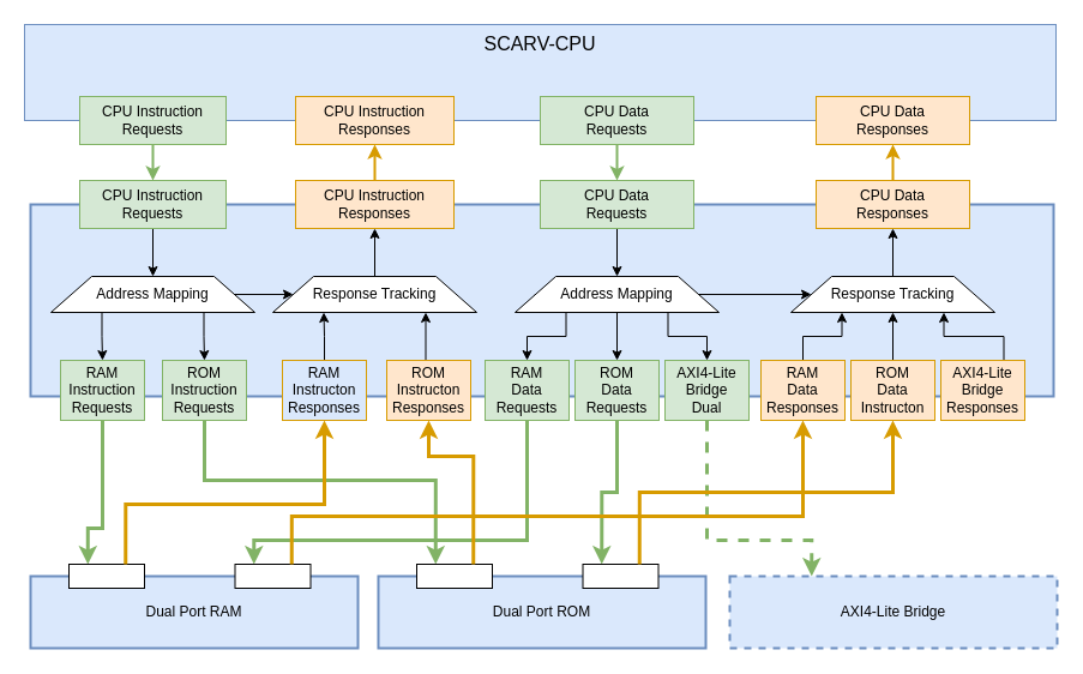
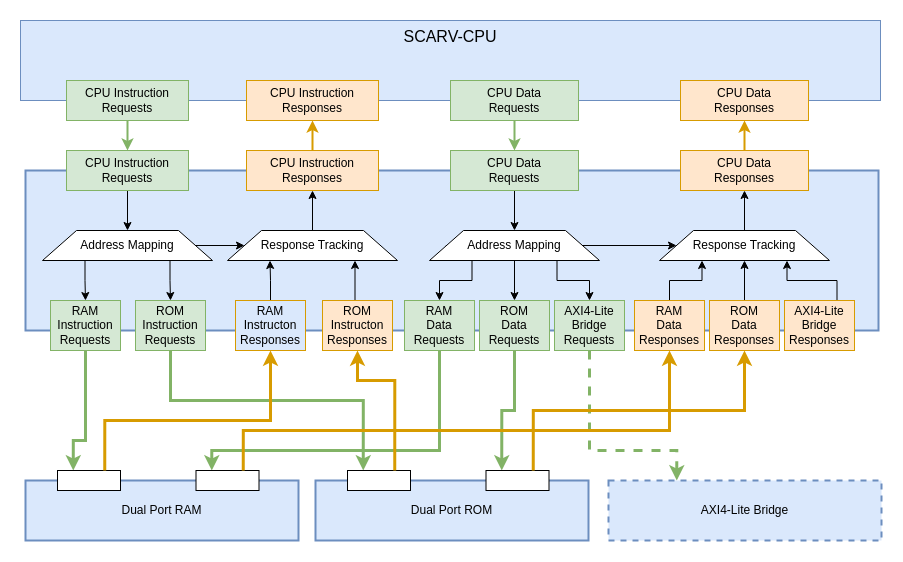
  <mxCell id="0" />
  <mxCell id="1" parent="0" />
  <mxCell id="2" value="Int" style="rounded=0;whiteSpace=wrap;html=1;strokeWidth=2;fillColor=#dae8fc;strokeColor=#6c8ebf;" vertex="1" parent="1"><mxGeometry x="25" y="170" width="853" height="160" as="geometry" /></mxCell>
  <mxCell id="3" style="edgeStyle=orthogonalEdgeStyle;rounded=0;orthogonalLoop=1;jettySize=auto;html=1;exitX=0.5;exitY=1;exitDx=0;exitDy=0;entryX=0.5;entryY=0;entryDx=0;entryDy=0;" edge="1" parent="1" source="4" target="25"><mxGeometry relative="1" as="geometry" /></mxCell>
  <mxCell id="4" value="&lt;div&gt;CPU Data&lt;br&gt;Requests&lt;br&gt;&lt;/div&gt;" style="rounded=0;whiteSpace=wrap;html=1;fillColor=#d5e8d4;strokeColor=#82b366;" vertex="1" parent="1"><mxGeometry x="450" y="150" width="128" height="40" as="geometry" /></mxCell>
  <mxCell id="5" style="edgeStyle=orthogonalEdgeStyle;rounded=0;orthogonalLoop=1;jettySize=auto;html=1;entryX=0.5;entryY=1;entryDx=0;entryDy=0;strokeWidth=2;fontSize=16;fillColor=#ffe6cc;strokeColor=#d79b00;" edge="1" parent="1" source="6" target="61"><mxGeometry relative="1" as="geometry" /></mxCell>
  <mxCell id="6" value="&lt;div&gt;CPU Data&lt;br&gt;Responses&lt;br&gt;&lt;/div&gt;" style="rounded=0;whiteSpace=wrap;html=1;fillColor=#ffe6cc;strokeColor=#d79b00;" vertex="1" parent="1"><mxGeometry x="680" y="150" width="128" height="40" as="geometry" /></mxCell>
  <mxCell id="7" style="edgeStyle=orthogonalEdgeStyle;rounded=0;orthogonalLoop=1;jettySize=auto;html=1;exitX=0.75;exitY=0;exitDx=0;exitDy=0;entryX=0.75;entryY=1;entryDx=0;entryDy=0;" edge="1" parent="1" source="8" target="14"><mxGeometry relative="1" as="geometry" /></mxCell>
  <mxCell id="8" value="AXI4-Lite&lt;br&gt;Bridge&lt;br&gt;Responses" style="rounded=0;whiteSpace=wrap;html=1;fillColor=#ffe6cc;strokeColor=#d79b00;" vertex="1" parent="1"><mxGeometry x="784" y="300" width="70" height="50" as="geometry" /></mxCell>
  <mxCell id="9" style="edgeStyle=orthogonalEdgeStyle;rounded=0;orthogonalLoop=1;jettySize=auto;html=1;exitX=0.5;exitY=0;exitDx=0;exitDy=0;entryX=0.25;entryY=1;entryDx=0;entryDy=0;" edge="1" parent="1" source="10" target="14"><mxGeometry relative="1" as="geometry" /></mxCell>
  <mxCell id="10" value="&lt;div&gt;RAM&lt;/div&gt;&lt;div&gt;Data&lt;/div&gt;&lt;div&gt;Responses&lt;br&gt;&lt;/div&gt;" style="rounded=0;whiteSpace=wrap;html=1;fillColor=#ffe6cc;strokeColor=#d79b00;" vertex="1" parent="1"><mxGeometry x="634" y="300" width="70" height="50" as="geometry" /></mxCell>
  <mxCell id="11" style="edgeStyle=orthogonalEdgeStyle;rounded=0;orthogonalLoop=1;jettySize=auto;html=1;exitX=0.5;exitY=0;exitDx=0;exitDy=0;entryX=0.5;entryY=1;entryDx=0;entryDy=0;" edge="1" parent="1" source="12" target="14"><mxGeometry relative="1" as="geometry"><Array as="points"><mxPoint x="744" y="320" /><mxPoint x="744" y="320" /></Array></mxGeometry></mxCell>
- <mxCell id="12" value="&lt;div&gt;ROM&lt;/div&gt;&lt;div&gt;Data&lt;/div&gt;&lt;div&gt;Instructon&lt;br&gt;&lt;/div&gt;" style="rounded=0;whiteSpace=wrap;html=1;fillColor=#ffe6cc;strokeColor=#d79b00;" vertex="1" parent="1"><mxGeometry x="709" y="300" width="70" height="50" as="geometry" /></mxCell>
+ <mxCell id="12" value="&lt;div&gt;ROM&lt;/div&gt;&lt;div&gt;Data&lt;/div&gt;&lt;div&gt;Responses&lt;br&gt;&lt;/div&gt;" style="rounded=0;whiteSpace=wrap;html=1;fillColor=#ffe6cc;strokeColor=#d79b00;" vertex="1" parent="1"><mxGeometry x="709" y="300" width="70" height="50" as="geometry" /></mxCell>
  <mxCell id="13" style="edgeStyle=orthogonalEdgeStyle;rounded=0;orthogonalLoop=1;jettySize=auto;html=1;exitX=0.5;exitY=0;exitDx=0;exitDy=0;entryX=0.5;entryY=1;entryDx=0;entryDy=0;" edge="1" parent="1" source="14" target="6"><mxGeometry relative="1" as="geometry" /></mxCell>
  <mxCell id="14" value="Response Tracking" style="shape=trapezoid;perimeter=trapezoidPerimeter;whiteSpace=wrap;html=1;" vertex="1" parent="1"><mxGeometry x="659" y="230" width="170" height="30" as="geometry" /></mxCell>
  <mxCell id="15" style="edgeStyle=orthogonalEdgeStyle;rounded=0;orthogonalLoop=1;jettySize=auto;html=1;exitX=0.5;exitY=1;exitDx=0;exitDy=0;entryX=0.25;entryY=0;entryDx=0;entryDy=0;strokeWidth=3;fillColor=#d5e8d4;strokeColor=#82b366;dashed=1;" edge="1" parent="1" source="16" target="53"><mxGeometry relative="1" as="geometry"><Array as="points"><mxPoint x="589" y="450" /><mxPoint x="676" y="450" /></Array></mxGeometry></mxCell>
- <mxCell id="16" value="AXI4-Lite&lt;br&gt;Bridge&lt;br&gt;Dual" style="rounded=0;whiteSpace=wrap;html=1;fillColor=#d5e8d4;strokeColor=#82b366;" vertex="1" parent="1"><mxGeometry x="554" y="300" width="70" height="50" as="geometry" /></mxCell>
+ <mxCell id="16" value="AXI4-Lite&lt;br&gt;Bridge&lt;br&gt;Requests" style="rounded=0;whiteSpace=wrap;html=1;fillColor=#d5e8d4;strokeColor=#82b366;" vertex="1" parent="1"><mxGeometry x="554" y="300" width="70" height="50" as="geometry" /></mxCell>
  <mxCell id="17" style="edgeStyle=orthogonalEdgeStyle;rounded=0;orthogonalLoop=1;jettySize=auto;html=1;exitX=0.5;exitY=1;exitDx=0;exitDy=0;entryX=0.25;entryY=0;entryDx=0;entryDy=0;strokeWidth=3;fillColor=#d5e8d4;strokeColor=#82b366;" edge="1" parent="1" source="18" target="47"><mxGeometry relative="1" as="geometry"><Array as="points"><mxPoint x="439" y="450" /><mxPoint x="211" y="450" /></Array></mxGeometry></mxCell>
  <mxCell id="18" value="&lt;div&gt;RAM&lt;/div&gt;&lt;div&gt;Data&lt;/div&gt;&lt;div&gt;Requests&lt;br&gt;&lt;/div&gt;" style="rounded=0;whiteSpace=wrap;html=1;fillColor=#d5e8d4;strokeColor=#82b366;" vertex="1" parent="1"><mxGeometry x="404" y="300" width="70" height="50" as="geometry" /></mxCell>
  <mxCell id="19" style="edgeStyle=orthogonalEdgeStyle;rounded=0;orthogonalLoop=1;jettySize=auto;html=1;exitX=0.5;exitY=1;exitDx=0;exitDy=0;entryX=0.25;entryY=0;entryDx=0;entryDy=0;strokeWidth=3;fillColor=#d5e8d4;strokeColor=#82b366;" edge="1" parent="1" source="20" target="51"><mxGeometry relative="1" as="geometry" /></mxCell>
  <mxCell id="20" value="&lt;div&gt;ROM&lt;/div&gt;&lt;div&gt;Data&lt;/div&gt;&lt;div&gt;Requests&lt;br&gt;&lt;/div&gt;" style="rounded=0;whiteSpace=wrap;html=1;fillColor=#d5e8d4;strokeColor=#82b366;" vertex="1" parent="1"><mxGeometry x="479" y="300" width="70" height="50" as="geometry" /></mxCell>
  <mxCell id="21" style="edgeStyle=orthogonalEdgeStyle;rounded=0;orthogonalLoop=1;jettySize=auto;html=1;exitX=0.25;exitY=1;exitDx=0;exitDy=0;" edge="1" parent="1" source="25" target="18"><mxGeometry relative="1" as="geometry" /></mxCell>
  <mxCell id="22" style="edgeStyle=orthogonalEdgeStyle;rounded=0;orthogonalLoop=1;jettySize=auto;html=1;exitX=0.5;exitY=1;exitDx=0;exitDy=0;entryX=0.5;entryY=0;entryDx=0;entryDy=0;" edge="1" parent="1" source="25" target="20"><mxGeometry relative="1" as="geometry" /></mxCell>
  <mxCell id="23" style="edgeStyle=orthogonalEdgeStyle;rounded=0;orthogonalLoop=1;jettySize=auto;html=1;exitX=0.75;exitY=1;exitDx=0;exitDy=0;entryX=0.5;entryY=0;entryDx=0;entryDy=0;" edge="1" parent="1" source="25" target="16"><mxGeometry relative="1" as="geometry" /></mxCell>
  <mxCell id="24" style="edgeStyle=orthogonalEdgeStyle;rounded=0;orthogonalLoop=1;jettySize=auto;html=1;exitX=1;exitY=0.5;exitDx=0;exitDy=0;entryX=0;entryY=0.5;entryDx=0;entryDy=0;" edge="1" parent="1" source="25" target="14"><mxGeometry relative="1" as="geometry" /></mxCell>
  <mxCell id="25" value="Address Mapping" style="shape=trapezoid;perimeter=trapezoidPerimeter;whiteSpace=wrap;html=1;" vertex="1" parent="1"><mxGeometry x="429" y="230" width="170" height="30" as="geometry" /></mxCell>
  <mxCell id="26" style="edgeStyle=orthogonalEdgeStyle;rounded=0;orthogonalLoop=1;jettySize=auto;html=1;exitX=0.5;exitY=1;exitDx=0;exitDy=0;entryX=0.5;entryY=0;entryDx=0;entryDy=0;" edge="1" parent="1" source="27" target="43"><mxGeometry relative="1" as="geometry" /></mxCell>
  <mxCell id="27" value="&lt;div&gt;CPU Instruction&lt;br&gt;Requests&lt;br&gt;&lt;/div&gt;" style="rounded=0;whiteSpace=wrap;html=1;fillColor=#d5e8d4;strokeColor=#82b366;" vertex="1" parent="1"><mxGeometry x="66" y="150" width="122" height="40" as="geometry" /></mxCell>
  <mxCell id="28" style="edgeStyle=orthogonalEdgeStyle;rounded=0;orthogonalLoop=1;jettySize=auto;html=1;exitX=0.5;exitY=0;exitDx=0;exitDy=0;strokeWidth=2;fontSize=16;fillColor=#ffe6cc;strokeColor=#d79b00;" edge="1" parent="1" source="29" target="64"><mxGeometry relative="1" as="geometry" /></mxCell>
  <mxCell id="29" value="&lt;div&gt;CPU Instruction&lt;br&gt;Responses&lt;br&gt;&lt;/div&gt;" style="rounded=0;whiteSpace=wrap;html=1;fillColor=#ffe6cc;strokeColor=#d79b00;" vertex="1" parent="1"><mxGeometry x="246" y="150" width="132" height="40" as="geometry" /></mxCell>
  <mxCell id="30" style="edgeStyle=orthogonalEdgeStyle;rounded=0;orthogonalLoop=1;jettySize=auto;html=1;exitX=0.5;exitY=0;exitDx=0;exitDy=0;entryX=0.25;entryY=1;entryDx=0;entryDy=0;" edge="1" parent="1" source="31" target="35"><mxGeometry relative="1" as="geometry" /></mxCell>
  <mxCell id="31" value="&lt;div&gt;RAM&lt;/div&gt;&lt;div&gt;Instructon&lt;/div&gt;&lt;div&gt;Responses&lt;br&gt;&lt;/div&gt;" style="rounded=0;whiteSpace=wrap;html=1;fillColor=#dae8fc;strokeColor=#d79b00;" vertex="1" parent="1"><mxGeometry x="235" y="300" width="70" height="50" as="geometry" /></mxCell>
  <mxCell id="32" style="edgeStyle=orthogonalEdgeStyle;rounded=0;orthogonalLoop=1;jettySize=auto;html=1;exitX=0.5;exitY=0;exitDx=0;exitDy=0;entryX=0.75;entryY=1;entryDx=0;entryDy=0;" edge="1" parent="1" source="33" target="35"><mxGeometry relative="1" as="geometry"><Array as="points"><mxPoint x="355" y="300" /></Array></mxGeometry></mxCell>
  <mxCell id="33" value="&lt;div&gt;ROM&lt;/div&gt;&lt;div&gt;Instructon&lt;/div&gt;&lt;div&gt;Responses&lt;br&gt;&lt;/div&gt;" style="rounded=0;whiteSpace=wrap;html=1;fillColor=#ffe6cc;strokeColor=#d79b00;" vertex="1" parent="1"><mxGeometry x="322" y="300" width="70" height="50" as="geometry" /></mxCell>
  <mxCell id="34" style="edgeStyle=orthogonalEdgeStyle;rounded=0;orthogonalLoop=1;jettySize=auto;html=1;exitX=0.5;exitY=0;exitDx=0;exitDy=0;entryX=0.5;entryY=1;entryDx=0;entryDy=0;" edge="1" parent="1" source="35" target="29"><mxGeometry relative="1" as="geometry" /></mxCell>
  <mxCell id="35" value="Response Tracking" style="shape=trapezoid;perimeter=trapezoidPerimeter;whiteSpace=wrap;html=1;" vertex="1" parent="1"><mxGeometry x="227" y="230" width="170" height="30" as="geometry" /></mxCell>
  <mxCell id="36" style="edgeStyle=orthogonalEdgeStyle;rounded=0;orthogonalLoop=1;jettySize=auto;html=1;exitX=0.5;exitY=1;exitDx=0;exitDy=0;entryX=0.25;entryY=0;entryDx=0;entryDy=0;strokeWidth=3;fillColor=#d5e8d4;strokeColor=#82b366;" edge="1" parent="1" source="37" target="46"><mxGeometry relative="1" as="geometry"><Array as="points"><mxPoint x="85" y="440" /><mxPoint x="73" y="440" /></Array></mxGeometry></mxCell>
  <mxCell id="37" value="&lt;div&gt;RAM&lt;/div&gt;&lt;div&gt;Instruction&lt;/div&gt;&lt;div&gt;Requests&lt;br&gt;&lt;/div&gt;" style="rounded=0;whiteSpace=wrap;html=1;fillColor=#d5e8d4;strokeColor=#82b366;" vertex="1" parent="1"><mxGeometry x="50" y="300" width="70" height="50" as="geometry" /></mxCell>
  <mxCell id="38" style="edgeStyle=orthogonalEdgeStyle;rounded=0;orthogonalLoop=1;jettySize=auto;html=1;exitX=0.5;exitY=1;exitDx=0;exitDy=0;entryX=0.25;entryY=0;entryDx=0;entryDy=0;strokeWidth=3;fillColor=#d5e8d4;strokeColor=#82b366;" edge="1" parent="1" source="39" target="50"><mxGeometry relative="1" as="geometry"><Array as="points"><mxPoint x="170" y="400" /><mxPoint x="363" y="400" /></Array></mxGeometry></mxCell>
  <mxCell id="39" value="&lt;div&gt;ROM&lt;/div&gt;&lt;div&gt;Instruction&lt;/div&gt;&lt;div&gt;Requests&lt;br&gt;&lt;/div&gt;" style="rounded=0;whiteSpace=wrap;html=1;fillColor=#d5e8d4;strokeColor=#82b366;" vertex="1" parent="1"><mxGeometry x="135" y="300" width="70" height="50" as="geometry" /></mxCell>
  <mxCell id="40" style="edgeStyle=orthogonalEdgeStyle;rounded=0;orthogonalLoop=1;jettySize=auto;html=1;exitX=0.25;exitY=1;exitDx=0;exitDy=0;" edge="1" parent="1" source="43" target="37"><mxGeometry relative="1" as="geometry" /></mxCell>
  <mxCell id="41" style="edgeStyle=orthogonalEdgeStyle;rounded=0;orthogonalLoop=1;jettySize=auto;html=1;exitX=0.75;exitY=1;exitDx=0;exitDy=0;entryX=0.5;entryY=0;entryDx=0;entryDy=0;" edge="1" parent="1" source="43" target="39"><mxGeometry relative="1" as="geometry" /></mxCell>
  <mxCell id="42" style="edgeStyle=orthogonalEdgeStyle;rounded=0;orthogonalLoop=1;jettySize=auto;html=1;exitX=1;exitY=0.5;exitDx=0;exitDy=0;entryX=0;entryY=0.5;entryDx=0;entryDy=0;" edge="1" parent="1" source="43" target="35"><mxGeometry relative="1" as="geometry" /></mxCell>
  <mxCell id="43" value="Address Mapping" style="shape=trapezoid;perimeter=trapezoidPerimeter;whiteSpace=wrap;html=1;" vertex="1" parent="1"><mxGeometry x="42" y="230" width="170" height="30" as="geometry" /></mxCell>
  <mxCell id="44" value="" style="group;" vertex="1" connectable="0" parent="1"><mxGeometry x="25" y="470" width="273" height="70" as="geometry" /></mxCell>
  <mxCell id="45" value="Dual Port RAM" style="rounded=0;whiteSpace=wrap;html=1;strokeWidth=2;fillColor=#dae8fc;strokeColor=#6c8ebf;" vertex="1" parent="44"><mxGeometry y="10" width="273" height="60" as="geometry" /></mxCell>
  <mxCell id="46" value="" style="rounded=0;whiteSpace=wrap;html=1;strokeWidth=1;" vertex="1" parent="44"><mxGeometry x="32" width="63" height="20" as="geometry" /></mxCell>
  <mxCell id="47" value="" style="rounded=0;whiteSpace=wrap;html=1;strokeWidth=1;" vertex="1" parent="44"><mxGeometry x="170.5" width="63" height="20" as="geometry" /></mxCell>
  <mxCell id="48" value="" style="group;" vertex="1" connectable="0" parent="1"><mxGeometry x="315" y="470" width="273" height="70" as="geometry" /></mxCell>
  <mxCell id="49" value="Dual Port ROM" style="rounded=0;whiteSpace=wrap;html=1;strokeWidth=2;fillColor=#dae8fc;strokeColor=#6c8ebf;" vertex="1" parent="48"><mxGeometry y="10" width="273" height="60" as="geometry" /></mxCell>
  <mxCell id="50" value="" style="rounded=0;whiteSpace=wrap;html=1;strokeWidth=1;" vertex="1" parent="48"><mxGeometry x="32" width="63" height="20" as="geometry" /></mxCell>
  <mxCell id="51" value="" style="rounded=0;whiteSpace=wrap;html=1;strokeWidth=1;" vertex="1" parent="48"><mxGeometry x="170.5" width="63" height="20" as="geometry" /></mxCell>
  <mxCell id="52" value="" style="group;" vertex="1" connectable="0" parent="1"><mxGeometry x="608" y="470" width="273" height="70" as="geometry" /></mxCell>
  <mxCell id="53" value="AXI4-Lite Bridge" style="rounded=0;whiteSpace=wrap;html=1;strokeWidth=2;fillColor=#dae8fc;strokeColor=#6c8ebf;dashed=1;" vertex="1" parent="52"><mxGeometry y="10" width="273" height="60" as="geometry" /></mxCell>
  <mxCell id="54" style="edgeStyle=orthogonalEdgeStyle;rounded=0;orthogonalLoop=1;jettySize=auto;html=1;exitX=0.75;exitY=0;exitDx=0;exitDy=0;entryX=0.5;entryY=1;entryDx=0;entryDy=0;strokeWidth=3;fillColor=#ffe6cc;strokeColor=#d79b00;" edge="1" parent="1" source="46" target="31"><mxGeometry relative="1" as="geometry"><Array as="points"><mxPoint x="104" y="420" /><mxPoint x="270" y="420" /></Array></mxGeometry></mxCell>
  <mxCell id="55" style="edgeStyle=orthogonalEdgeStyle;rounded=0;orthogonalLoop=1;jettySize=auto;html=1;exitX=0.75;exitY=0;exitDx=0;exitDy=0;strokeWidth=3;fillColor=#ffe6cc;strokeColor=#d79b00;" edge="1" parent="1" source="50" target="33"><mxGeometry relative="1" as="geometry"><Array as="points"><mxPoint x="394" y="380" /><mxPoint x="357" y="380" /></Array></mxGeometry></mxCell>
  <mxCell id="56" style="edgeStyle=orthogonalEdgeStyle;rounded=0;orthogonalLoop=1;jettySize=auto;html=1;exitX=0.75;exitY=0;exitDx=0;exitDy=0;entryX=0.5;entryY=1;entryDx=0;entryDy=0;strokeWidth=3;fillColor=#ffe6cc;strokeColor=#d79b00;" edge="1" parent="1" source="47" target="10"><mxGeometry relative="1" as="geometry"><Array as="points"><mxPoint x="243" y="430" /><mxPoint x="669" y="430" /></Array></mxGeometry></mxCell>
  <mxCell id="57" style="edgeStyle=orthogonalEdgeStyle;rounded=0;orthogonalLoop=1;jettySize=auto;html=1;exitX=0.75;exitY=0;exitDx=0;exitDy=0;entryX=0.5;entryY=1;entryDx=0;entryDy=0;strokeWidth=3;fillColor=#ffe6cc;strokeColor=#d79b00;" edge="1" parent="1" source="51" target="12"><mxGeometry relative="1" as="geometry" /></mxCell>
  <mxCell id="58" value="SCARV-CPU" style="rounded=0;whiteSpace=wrap;html=1;strokeWidth=1;verticalAlign=top;fontSize=16;fillColor=#dae8fc;strokeColor=#6c8ebf;" vertex="1" parent="1"><mxGeometry x="20" y="20" width="860" height="80" as="geometry" /></mxCell>
  <mxCell id="59" style="edgeStyle=orthogonalEdgeStyle;rounded=0;orthogonalLoop=1;jettySize=auto;html=1;entryX=0.5;entryY=0;entryDx=0;entryDy=0;strokeWidth=2;fontSize=16;fillColor=#d5e8d4;strokeColor=#82b366;" edge="1" parent="1" source="60" target="4"><mxGeometry relative="1" as="geometry" /></mxCell>
  <mxCell id="60" value="&lt;div&gt;CPU Data&lt;br&gt;Requests&lt;br&gt;&lt;/div&gt;" style="rounded=0;whiteSpace=wrap;html=1;fillColor=#d5e8d4;strokeColor=#82b366;" vertex="1" parent="1"><mxGeometry x="450" y="80" width="128" height="40" as="geometry" /></mxCell>
  <mxCell id="61" value="&lt;div&gt;CPU Data&lt;br&gt;Responses&lt;br&gt;&lt;/div&gt;" style="rounded=0;whiteSpace=wrap;html=1;fillColor=#ffe6cc;strokeColor=#d79b00;" vertex="1" parent="1"><mxGeometry x="680" y="80" width="128" height="40" as="geometry" /></mxCell>
  <mxCell id="62" style="edgeStyle=orthogonalEdgeStyle;rounded=0;orthogonalLoop=1;jettySize=auto;html=1;exitX=0.5;exitY=1;exitDx=0;exitDy=0;strokeWidth=2;fontSize=16;fillColor=#d5e8d4;strokeColor=#82b366;" edge="1" parent="1" source="63" target="27"><mxGeometry relative="1" as="geometry" /></mxCell>
  <mxCell id="63" value="&lt;div&gt;CPU Instruction&lt;br&gt;Requests&lt;br&gt;&lt;/div&gt;" style="rounded=0;whiteSpace=wrap;html=1;fillColor=#d5e8d4;strokeColor=#82b366;" vertex="1" parent="1"><mxGeometry x="66" y="80" width="122" height="40" as="geometry" /></mxCell>
  <mxCell id="64" value="&lt;div&gt;CPU Instruction&lt;br&gt;Responses&lt;br&gt;&lt;/div&gt;" style="rounded=0;whiteSpace=wrap;html=1;fillColor=#ffe6cc;strokeColor=#d79b00;" vertex="1" parent="1"><mxGeometry x="246" y="80" width="132" height="40" as="geometry" /></mxCell>
